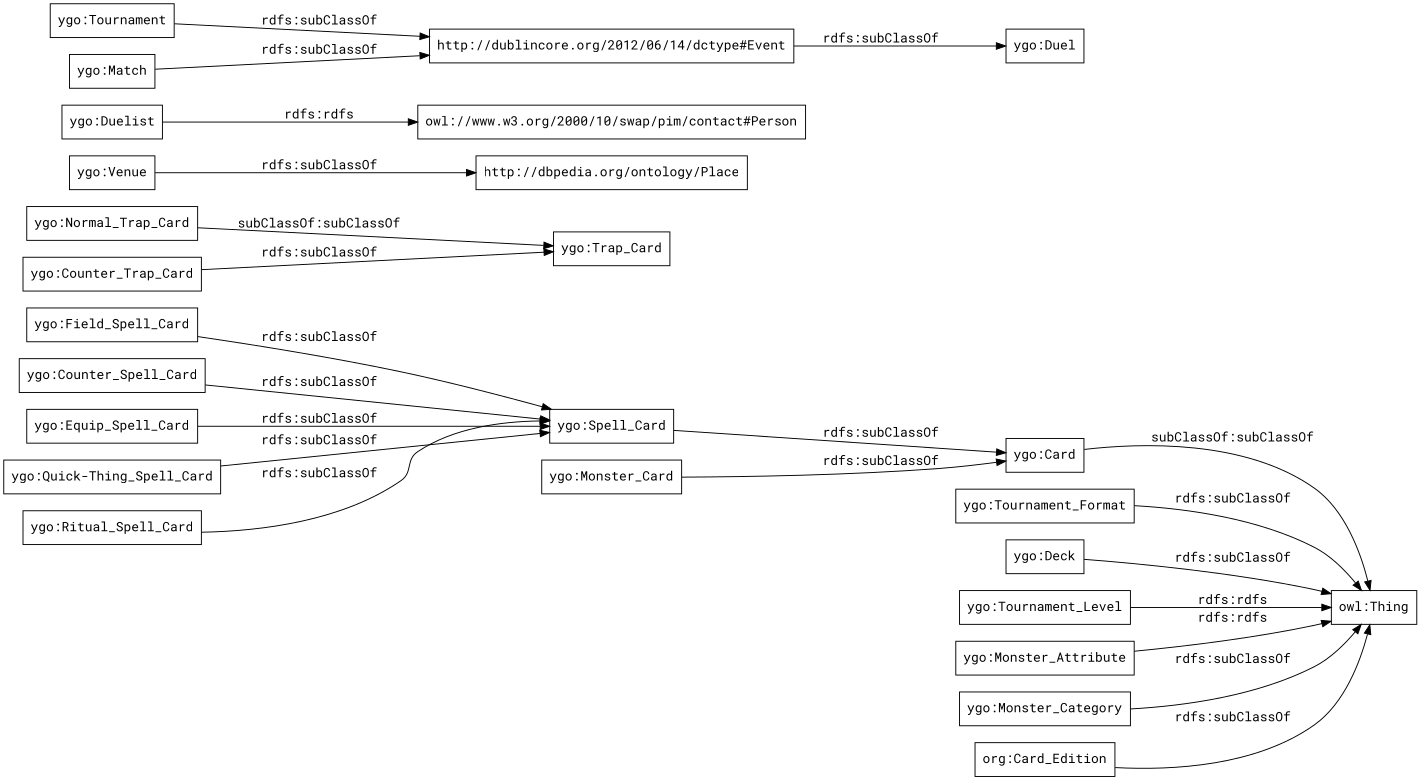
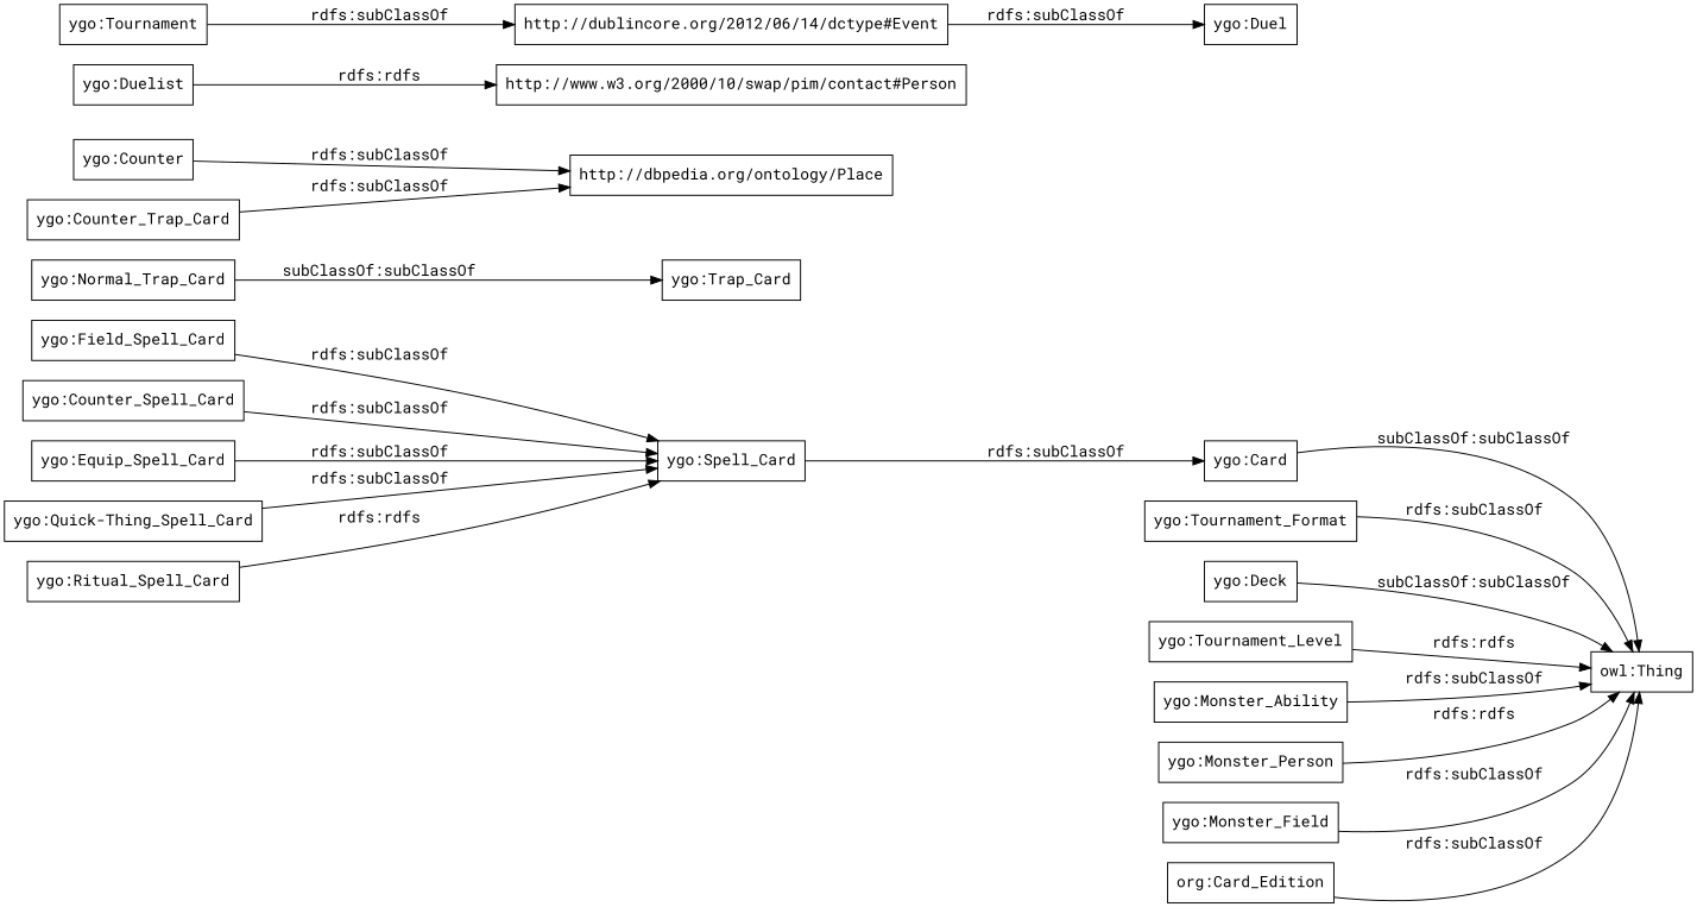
  digraph {
    fontname="Roboto Mono"
    rankdir=LR
    node [color=black fontname="Roboto Mono" shape=rectangle]
    edge [fontname="Roboto Mono"]
    "ygo:Field_Spell_Card"
    "ygo:Spell_Card"
    "ygo:Card"
    n4 [label="ygo:Counter_Spell_Card"]
    "ygo:Normal_Trap_Card"
    "ygo:Trap_Card"
    "ygo:Equip_Spell_Card"
-   "ygo:Venue"
+   "ygo:Venue" [label="ygo:Counter"]
    "http://dbpedia.org/ontology/Place"
    "ygo:Tournament_Format"
    "owl:Thing"
    "ygo:Deck"
    "ygo:Tournament_Level"
    "ygo:Duelist"
-   "http://www.w3.org/2000/10/swap/pim/contact#Person" [label="owl://www.w3.org/2000/10/swap/pim/contact#Person"]
-   "ygo:Monster_Attribute"
-   "ygo:Monster_Category"
+   "http://www.w3.org/2000/10/swap/pim/contact#Person"
+   "ygo:Monster_Ability"
+   "ygo:Monster_Attribute" [label="ygo:Monster_Person"]
+   "ygo:Monster_Category" [label="ygo:Monster_Field"]
    "http://dublincore.org/2012/06/14/dctype#Event"
    "ygo:Duel"
    "ygo:Tournament"
    n22 [label="ygo:Quick-Thing_Spell_Card"]
    n23 [label="org:Card_Edition"]
-   "ygo:Match"
    "ygo:Counter_Trap_Card"
-   "ygo:Monster_Card"
    "ygo:Ritual_Spell_Card"
    "ygo:Field_Spell_Card" -> "ygo:Spell_Card" [label="rdfs:subClassOf"]
    "ygo:Spell_Card" -> "ygo:Card" [label="rdfs:subClassOf"]
    "ygo:Card" -> "owl:Thing" [label="subClassOf:subClassOf"]
    n4 -> "ygo:Spell_Card" [label="rdfs:subClassOf"]
    "ygo:Normal_Trap_Card" -> "ygo:Trap_Card" [label="subClassOf:subClassOf"]
    "ygo:Equip_Spell_Card" -> "ygo:Spell_Card" [label="rdfs:subClassOf"]
    "ygo:Venue" -> "http://dbpedia.org/ontology/Place" [label="rdfs:subClassOf"]
    "ygo:Tournament_Format" -> "owl:Thing" [label="rdfs:subClassOf"]
-   "ygo:Deck" -> "owl:Thing" [label="rdfs:subClassOf"]
+   "ygo:Deck" -> "owl:Thing" [label="subClassOf:subClassOf"]
    "ygo:Tournament_Level" -> "owl:Thing" [label="rdfs:rdfs"]
    "ygo:Duelist" -> "http://www.w3.org/2000/10/swap/pim/contact#Person" [label="rdfs:rdfs"]
+   "ygo:Monster_Ability" -> "owl:Thing" [label="rdfs:subClassOf"]
    "ygo:Monster_Attribute" -> "owl:Thing" [label="rdfs:rdfs"]
    "ygo:Monster_Category" -> "owl:Thing" [label="rdfs:subClassOf"]
    "http://dublincore.org/2012/06/14/dctype#Event" -> "ygo:Duel" [label="rdfs:subClassOf"]
    "ygo:Tournament" -> "http://dublincore.org/2012/06/14/dctype#Event" [label="rdfs:subClassOf"]
    n22 -> "ygo:Spell_Card" [label="rdfs:subClassOf"]
    n23 -> "owl:Thing" [label="rdfs:subClassOf"]
-   "ygo:Match" -> "http://dublincore.org/2012/06/14/dctype#Event" [label="rdfs:subClassOf"]
-   "ygo:Counter_Trap_Card" -> "ygo:Trap_Card" [label="rdfs:subClassOf"]
-   "ygo:Monster_Card" -> "ygo:Card" [label="rdfs:subClassOf"]
-   "ygo:Ritual_Spell_Card" -> "ygo:Spell_Card" [label="rdfs:subClassOf"]
+   "ygo:Counter_Trap_Card" -> "http://dbpedia.org/ontology/Place" [label="rdfs:subClassOf"]
+   "ygo:Ritual_Spell_Card" -> "ygo:Spell_Card" [label="rdfs:rdfs"]
  }
